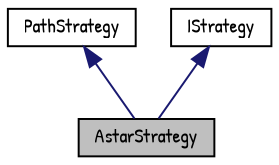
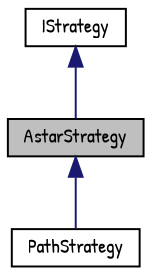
  digraph {
    fontname="Patrick Hand"
    node [color=black fillcolor=white fontname="Patrick Hand" fontsize=10 shape=record style=filled]
    edge [color=midnightblue dir=back fontname="Patrick Hand" fontsize=10 labelfontname=Helvetica labelfontsize=10 style=solid]
    n1 [fillcolor=grey75 fontcolor=black height=0.2 label=AstarStrategy width=0.4]
    n2 [height=0.2 label=PathStrategy width=0.4]
    n3 [height=0.2 label=IStrategy width=0.4]
-   n2 -> n1
+   n1 -> n2
    n3 -> n1
  }
